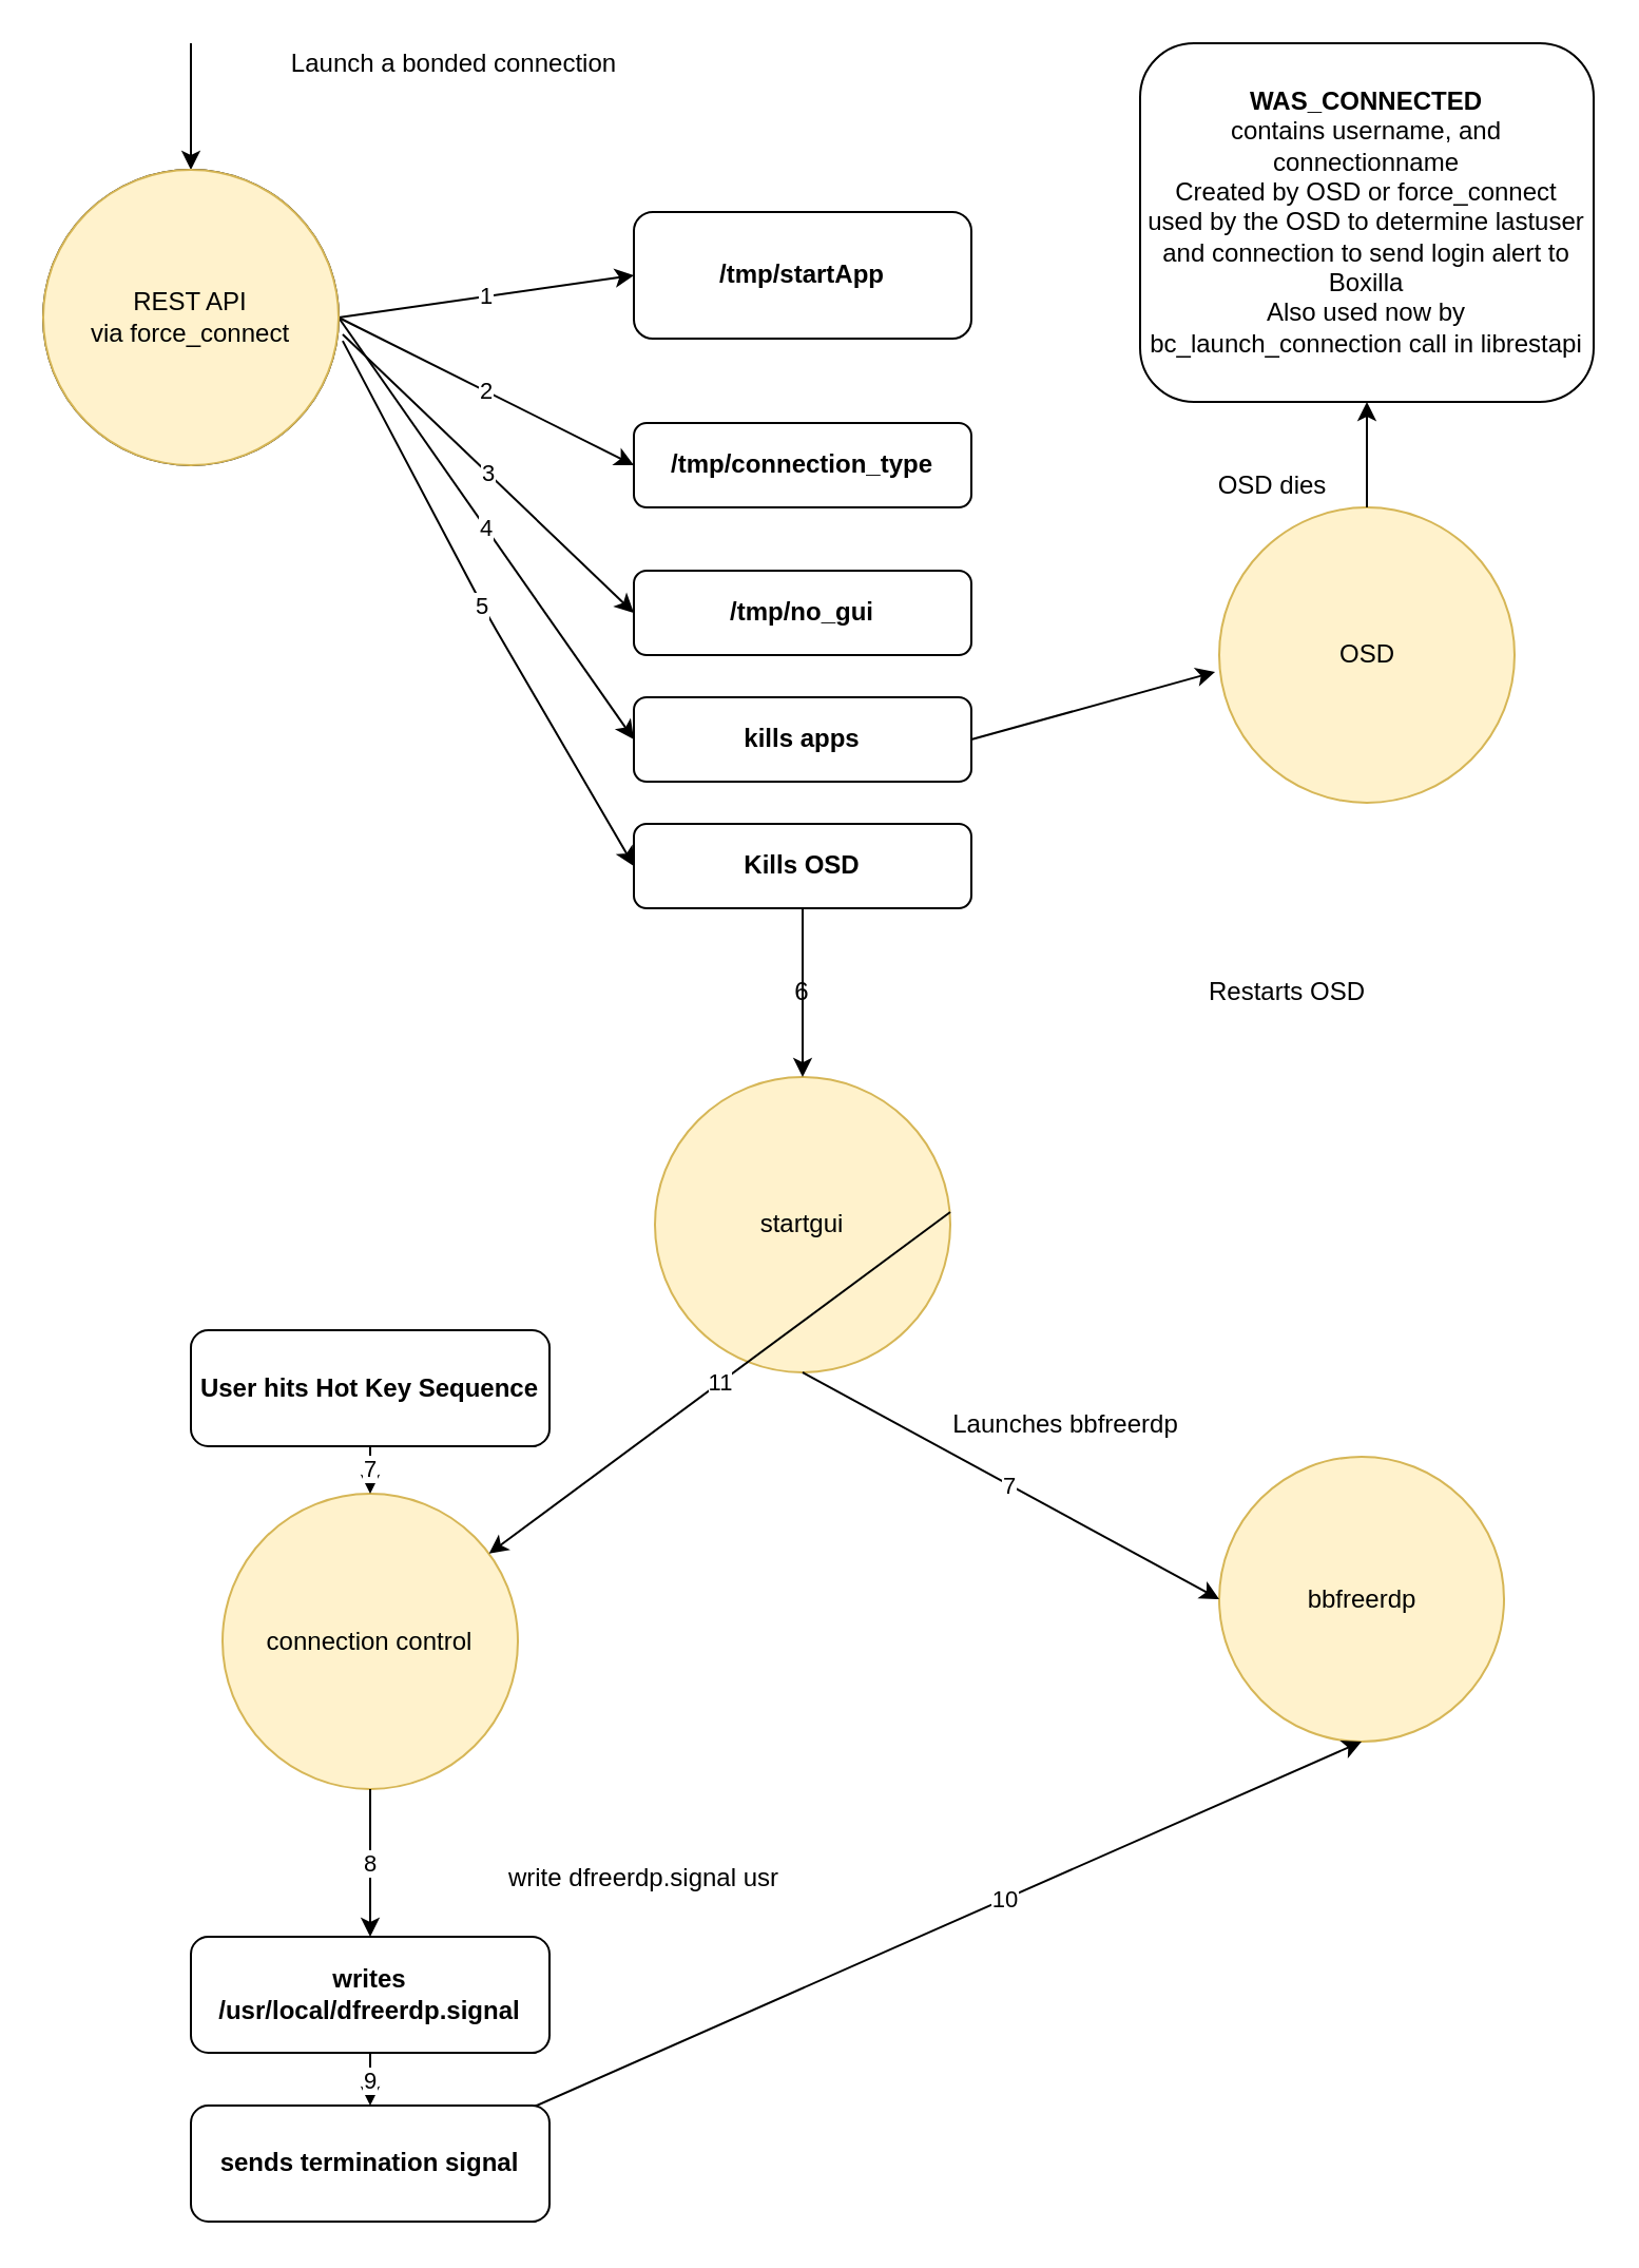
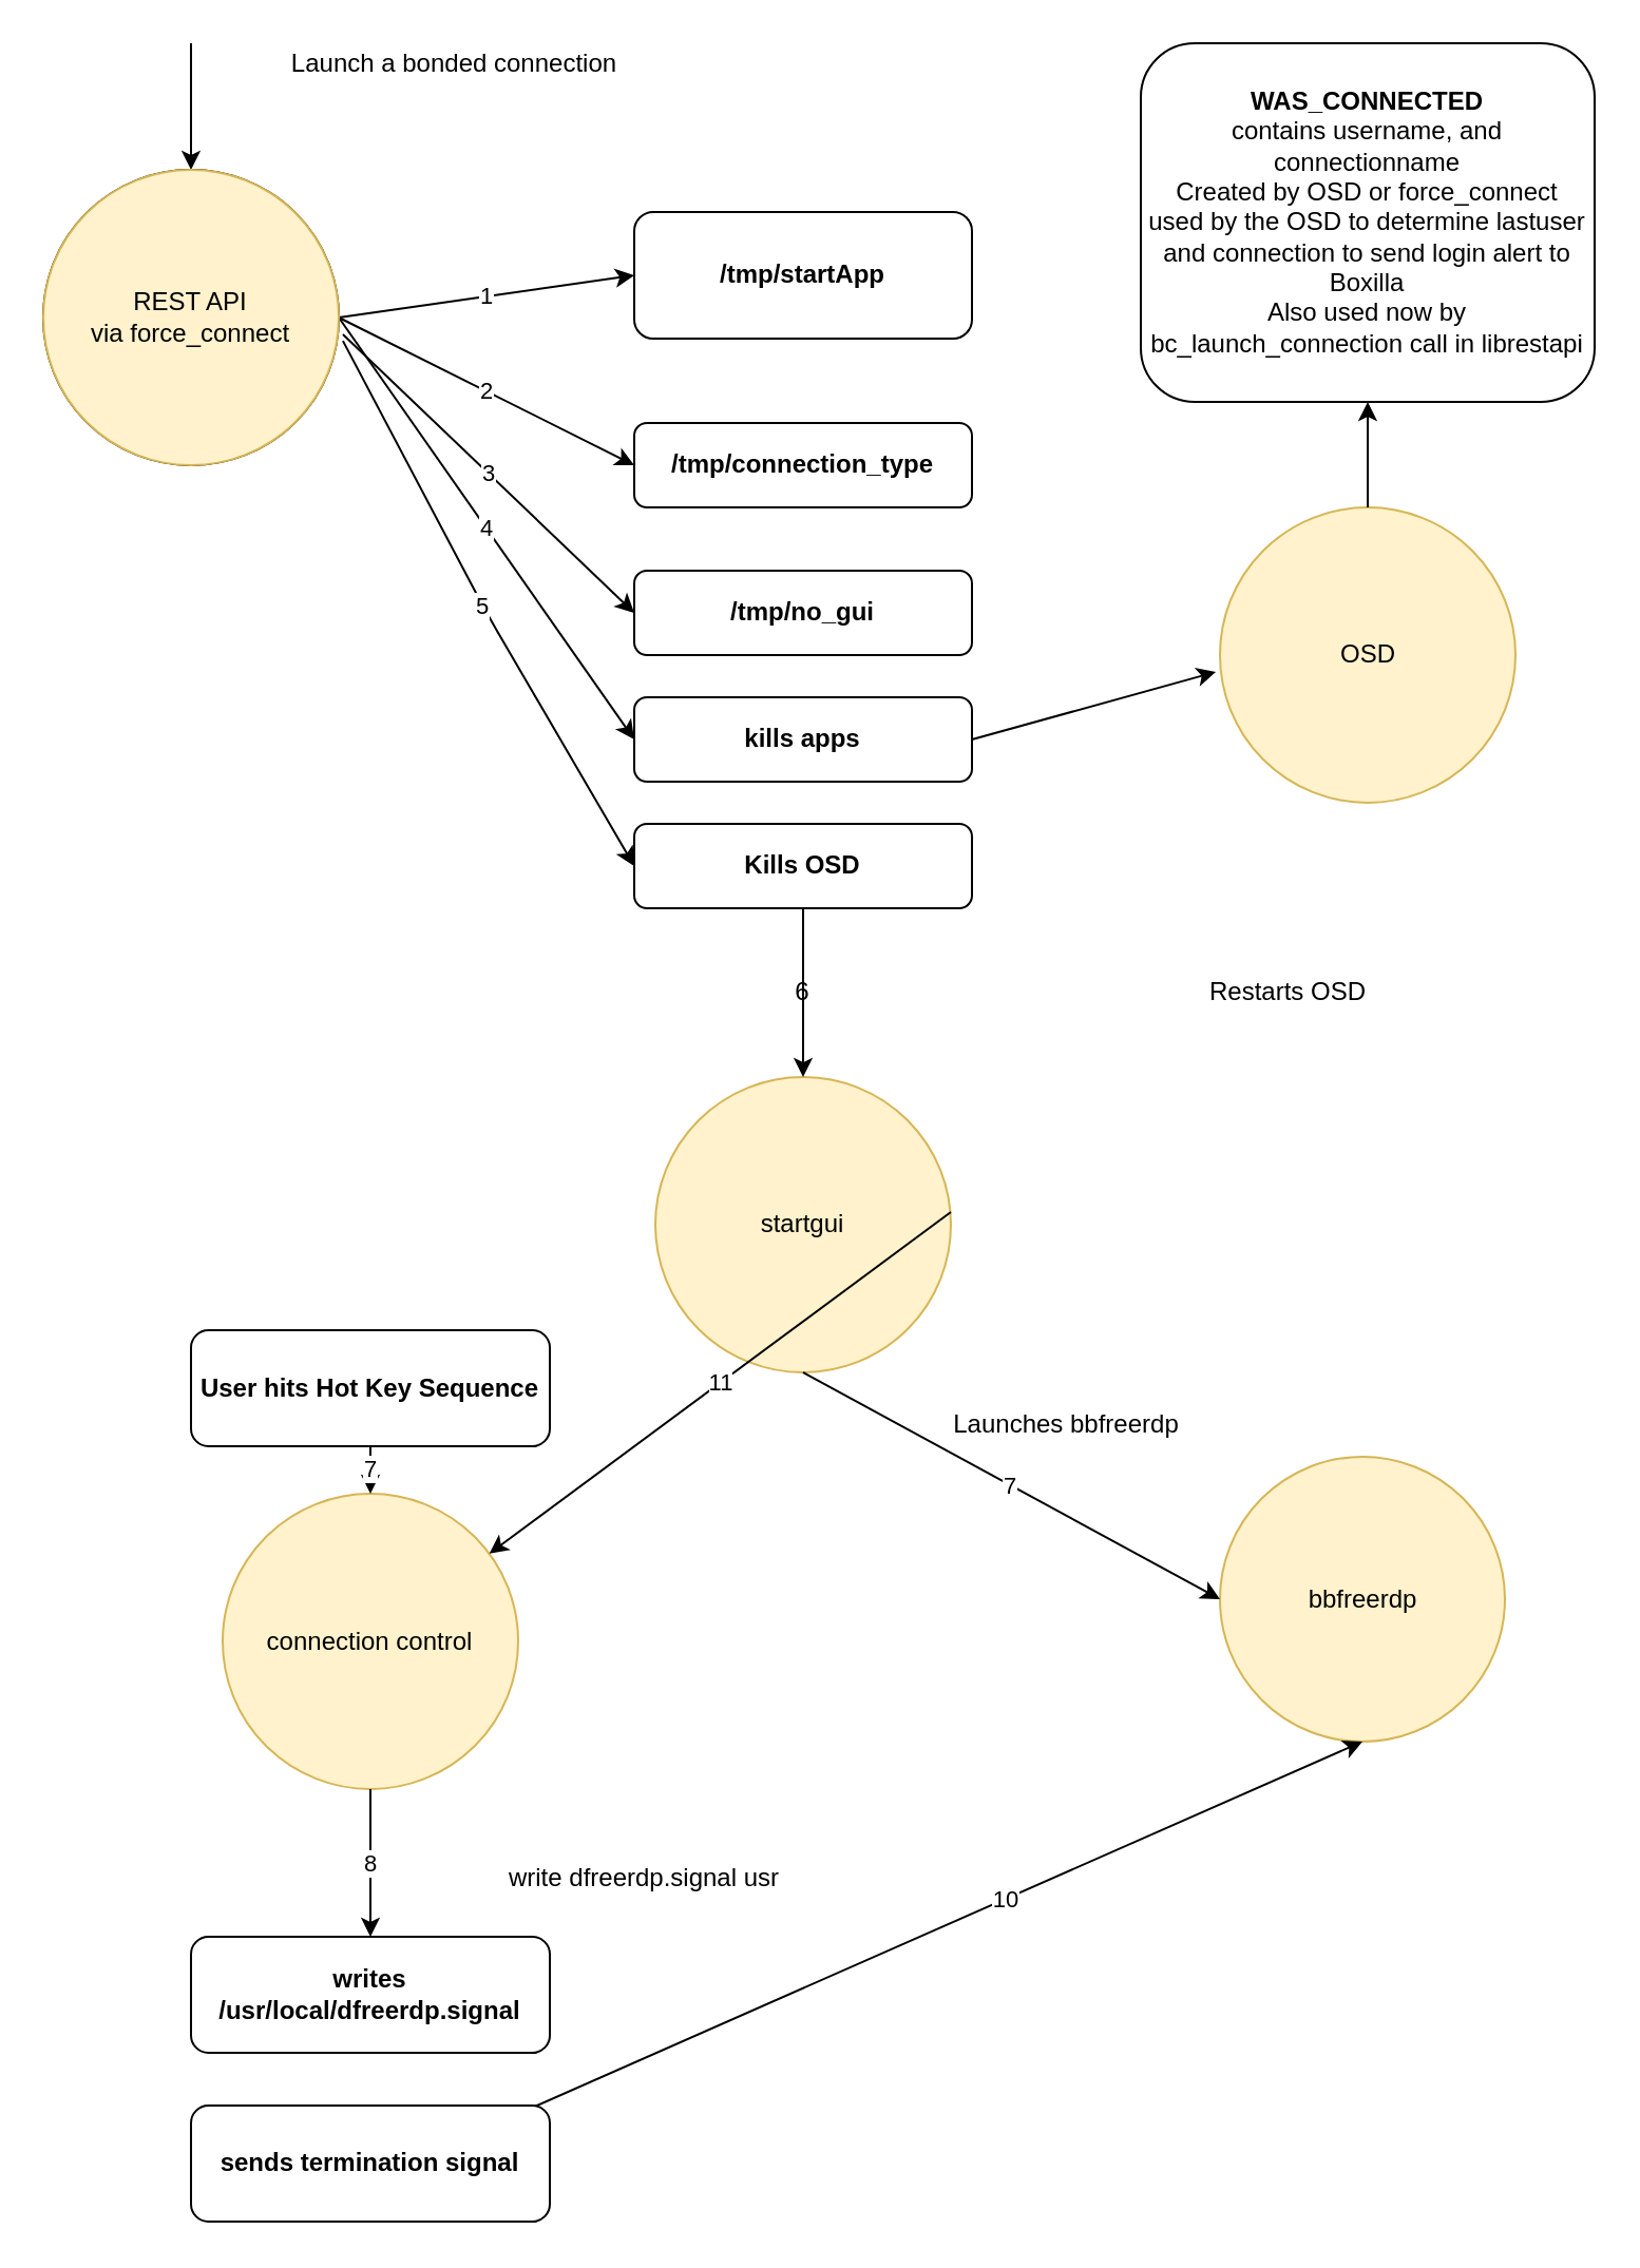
  <mxCell id="0" />
  <mxCell id="1" parent="0" />
  <mxCell id="2" value="connection control" style="ellipse;whiteSpace=wrap;html=1;aspect=fixed;fillColor=#fff2cc;strokeColor=#d6b656;" parent="1" vertex="1"><mxGeometry x="105" y="707.5" width="140" height="140" as="geometry" /></mxCell>
  <mxCell id="3" value="bbfreerdp" style="ellipse;whiteSpace=wrap;html=1;aspect=fixed;fillColor=#fff2cc;strokeColor=#d6b656;" parent="1" vertex="1"><mxGeometry x="577.5" y="690" width="135" height="135" as="geometry" /></mxCell>
  <mxCell id="4" value="startgui" style="ellipse;whiteSpace=wrap;html=1;aspect=fixed;fillColor=#fff2cc;strokeColor=#d6b656;" parent="1" vertex="1"><mxGeometry x="310" y="510" width="140" height="140" as="geometry" /></mxCell>
  <mxCell id="5" value="OSD" style="ellipse;whiteSpace=wrap;html=1;aspect=fixed;fillColor=#fff2cc;strokeColor=#d6b656;" parent="1" vertex="1"><mxGeometry x="577.5" y="240" width="140" height="140" as="geometry" /></mxCell>
  <mxCell id="6" value="&lt;b&gt;writes /usr/local/dfreerdp.signal&lt;/b&gt;" style="rounded=1;whiteSpace=wrap;html=1;" parent="1" vertex="1"><mxGeometry x="90" y="917.5" width="170" height="55" as="geometry" /></mxCell>
  <mxCell id="7" value="&lt;b&gt;/tmp/connection_type&lt;/b&gt;" style="rounded=1;whiteSpace=wrap;html=1;" parent="1" vertex="1"><mxGeometry x="300" y="200" width="160" height="40" as="geometry" /></mxCell>
  <mxCell id="8" style="edgeStyle=orthogonalEdgeStyle;rounded=0;orthogonalLoop=1;jettySize=auto;html=1;entryX=0.5;entryY=0;entryDx=0;entryDy=0;" parent="1" target="9" edge="1"><mxGeometry relative="1" as="geometry"><mxPoint x="160" y="60" as="targetPoint" /><mxPoint x="90" y="20" as="sourcePoint" /><Array as="points"><mxPoint x="90" y="20" /></Array></mxGeometry></mxCell>
  <mxCell id="9" value="REST API&lt;br&gt;via force_connect" style="ellipse;whiteSpace=wrap;html=1;aspect=fixed;" parent="1" vertex="1"><mxGeometry x="20" y="80" width="140" height="140" as="geometry" /></mxCell>
  <mxCell id="10" value="&lt;b&gt;WAS_CONNECTED&lt;/b&gt;&lt;br&gt;contains username, and connectionname&lt;br&gt;Created by OSD or force_connect&lt;br&gt;used by the OSD to determine lastuser and connection to send login alert to Boxilla&lt;br&gt;Also used now by bc_launch_connection call in librestapi" style="rounded=1;whiteSpace=wrap;html=1;" parent="1" vertex="1"><mxGeometry x="540" y="20" width="215" height="170" as="geometry" /></mxCell>
  <mxCell id="11" value="1" style="endArrow=classic;html=1;exitX=1;exitY=0.5;exitDx=0;exitDy=0;entryX=0;entryY=0.5;entryDx=0;entryDy=0;" parent="1" source="9" target="13" edge="1"><mxGeometry width="50" height="50" relative="1" as="geometry"><mxPoint x="390" y="460" as="sourcePoint" /><mxPoint x="440" y="410" as="targetPoint" /></mxGeometry></mxCell>
  <mxCell id="12" value="Launch a bonded connection&lt;br&gt;" style="text;html=1;strokeColor=none;fillColor=none;align=center;verticalAlign=middle;whiteSpace=wrap;rounded=0;" parent="1" vertex="1"><mxGeometry x="100" y="20" width="230" height="20" as="geometry" /></mxCell>
  <mxCell id="13" value="&lt;b&gt;/tmp/startApp&lt;/b&gt;" style="rounded=1;whiteSpace=wrap;html=1;" parent="1" vertex="1"><mxGeometry x="300" y="100" width="160" height="60" as="geometry" /></mxCell>
  <mxCell id="14" value="2" style="endArrow=classic;html=1;exitX=1;exitY=0.5;exitDx=0;exitDy=0;entryX=0;entryY=0.5;entryDx=0;entryDy=0;" parent="1" source="9" target="7" edge="1"><mxGeometry width="50" height="50" relative="1" as="geometry"><mxPoint x="390" y="440" as="sourcePoint" /><mxPoint x="440" y="390" as="targetPoint" /></mxGeometry></mxCell>
  <mxCell id="15" value="&lt;b&gt;/tmp/no_gui&lt;/b&gt;" style="rounded=1;whiteSpace=wrap;html=1;" parent="1" vertex="1"><mxGeometry x="300" y="270" width="160" height="40" as="geometry" /></mxCell>
  <mxCell id="16" value="3" style="endArrow=classic;html=1;exitX=1.014;exitY=0.557;exitDx=0;exitDy=0;exitPerimeter=0;entryX=0;entryY=0.5;entryDx=0;entryDy=0;" parent="1" source="9" target="15" edge="1"><mxGeometry width="50" height="50" relative="1" as="geometry"><mxPoint x="390" y="420" as="sourcePoint" /><mxPoint x="440" y="370" as="targetPoint" /></mxGeometry></mxCell>
  <mxCell id="17" value="&lt;b&gt;kills apps&lt;/b&gt;" style="rounded=1;whiteSpace=wrap;html=1;" parent="1" vertex="1"><mxGeometry x="300" y="330" width="160" height="40" as="geometry" /></mxCell>
  <mxCell id="18" value="&lt;b&gt;Kills OSD&lt;/b&gt;" style="rounded=1;whiteSpace=wrap;html=1;" parent="1" vertex="1"><mxGeometry x="300" y="390" width="160" height="40" as="geometry" /></mxCell>
  <mxCell id="19" value="4" style="endArrow=classic;html=1;entryX=0;entryY=0.5;entryDx=0;entryDy=0;" parent="1" target="17" edge="1"><mxGeometry width="50" height="50" relative="1" as="geometry"><mxPoint x="160" y="150" as="sourcePoint" /><mxPoint x="440" y="370" as="targetPoint" /></mxGeometry></mxCell>
  <mxCell id="20" value="5" style="endArrow=classic;html=1;exitX=1.014;exitY=0.579;exitDx=0;exitDy=0;exitPerimeter=0;entryX=0;entryY=0.5;entryDx=0;entryDy=0;" parent="1" source="9" target="18" edge="1"><mxGeometry width="50" height="50" relative="1" as="geometry"><mxPoint x="390" y="420" as="sourcePoint" /><mxPoint x="440" y="370" as="targetPoint" /><Array as="points"><mxPoint x="230" y="290" /></Array></mxGeometry></mxCell>
  <mxCell id="21" value="" style="endArrow=classic;html=1;entryX=0.5;entryY=0;entryDx=0;entryDy=0;exitX=0.5;exitY=1;exitDx=0;exitDy=0;" parent="1" source="18" target="4" edge="1"><mxGeometry width="50" height="50" relative="1" as="geometry"><mxPoint x="390" y="520" as="sourcePoint" /><mxPoint x="440" y="470" as="targetPoint" /></mxGeometry></mxCell>
  <mxCell id="22" value="6" style="text;html=1;strokeColor=none;fillColor=none;align=center;verticalAlign=middle;whiteSpace=wrap;rounded=0;" parent="1" vertex="1"><mxGeometry x="265" y="460" width="230" height="20" as="geometry" /></mxCell>
  <mxCell id="23" value="" style="endArrow=classic;html=1;entryX=-0.014;entryY=0.557;entryDx=0;entryDy=0;entryPerimeter=0;exitX=1;exitY=0.5;exitDx=0;exitDy=0;" parent="1" source="17" target="5" edge="1"><mxGeometry width="50" height="50" relative="1" as="geometry"><mxPoint x="390" y="520" as="sourcePoint" /><mxPoint x="440" y="470" as="targetPoint" /></mxGeometry></mxCell>
- <mxCell id="24" value="OSD dies" style="text;html=1;strokeColor=none;fillColor=none;align=center;verticalAlign=middle;whiteSpace=wrap;rounded=0;" parent="1" vertex="1"><mxGeometry x="487.5" y="220" width="230" height="20" as="geometry" /></mxCell>
  <mxCell id="25" value="7" style="endArrow=classic;html=1;entryX=0;entryY=0.5;entryDx=0;entryDy=0;exitX=0.5;exitY=1;exitDx=0;exitDy=0;" parent="1" source="4" target="3" edge="1"><mxGeometry width="50" height="50" relative="1" as="geometry"><mxPoint x="390" y="520" as="sourcePoint" /><mxPoint x="440" y="470" as="targetPoint" /></mxGeometry></mxCell>
  <mxCell id="26" value="Launches bbfreerdp" style="text;html=1;strokeColor=none;fillColor=none;align=center;verticalAlign=middle;whiteSpace=wrap;rounded=0;" parent="1" vertex="1"><mxGeometry x="390" y="665" width="230" height="20" as="geometry" /></mxCell>
  <mxCell id="27" value="" style="endArrow=classic;html=1;entryX=0.5;entryY=1;entryDx=0;entryDy=0;exitX=0.5;exitY=0;exitDx=0;exitDy=0;" parent="1" source="5" target="10" edge="1"><mxGeometry width="50" height="50" relative="1" as="geometry"><mxPoint x="390" y="430" as="sourcePoint" /><mxPoint x="440" y="380" as="targetPoint" /></mxGeometry></mxCell>
  <mxCell id="28" value="" style="endArrow=classic;html=1;entryX=0.5;entryY=1;entryDx=0;entryDy=0;exitX=0;exitY=0.5;exitDx=0;exitDy=0;" parent="1" source="32" target="3" edge="1"><mxGeometry width="50" height="50" relative="1" as="geometry"><mxPoint x="450" y="920" as="sourcePoint" /><mxPoint x="440" y="380" as="targetPoint" /><Array as="points"><mxPoint x="230" y="1008" /></Array></mxGeometry></mxCell>
  <mxCell id="29" value="10" style="edgeLabel;html=1;align=center;verticalAlign=middle;resizable=0;points=[];" vertex="1" connectable="0" parent="28"><mxGeometry x="0.375" relative="1" as="geometry"><mxPoint as="offset" /></mxGeometry></mxCell>
  <mxCell id="30" value="8" style="endArrow=classic;html=1;entryX=0.5;entryY=0;entryDx=0;entryDy=0;exitX=0.5;exitY=1;exitDx=0;exitDy=0;" parent="1" source="2" target="6" edge="1"><mxGeometry width="50" height="50" relative="1" as="geometry"><mxPoint x="25" y="747.5" as="sourcePoint" /><mxPoint x="75" y="697.5" as="targetPoint" /></mxGeometry></mxCell>
  <mxCell id="31" value="write dfreerdp.signal usr" style="text;html=1;strokeColor=none;fillColor=none;align=center;verticalAlign=middle;whiteSpace=wrap;rounded=0;" parent="1" vertex="1"><mxGeometry x="190" y="880" width="230" height="20" as="geometry" /></mxCell>
  <mxCell id="32" value="&lt;b&gt;sends termination signal&lt;/b&gt;" style="rounded=1;whiteSpace=wrap;html=1;" parent="1" vertex="1"><mxGeometry x="90" y="997.5" width="170" height="55" as="geometry" /></mxCell>
- <mxCell id="33" value="9" style="endArrow=classic;html=1;entryX=0.5;entryY=0;entryDx=0;entryDy=0;exitX=0.5;exitY=1;exitDx=0;exitDy=0;" parent="1" source="6" target="32" edge="1"><mxGeometry width="50" height="50" relative="1" as="geometry"><mxPoint x="185" y="857.5" as="sourcePoint" /><mxPoint x="185" y="927.5" as="targetPoint" /></mxGeometry></mxCell>
  <mxCell id="34" value="&lt;b&gt;User hits Hot Key Sequence&lt;/b&gt;" style="rounded=1;whiteSpace=wrap;html=1;" parent="1" vertex="1"><mxGeometry x="90" y="630" width="170" height="55" as="geometry" /></mxCell>
  <mxCell id="35" value="7" style="endArrow=classic;html=1;entryX=0.5;entryY=0;entryDx=0;entryDy=0;exitX=0.5;exitY=1;exitDx=0;exitDy=0;" parent="1" source="34" target="2" edge="1"><mxGeometry width="50" height="50" relative="1" as="geometry"><mxPoint x="185" y="857.5" as="sourcePoint" /><mxPoint x="185" y="927.5" as="targetPoint" /></mxGeometry></mxCell>
  <mxCell id="36" value="11" style="endArrow=classic;html=1;exitX=1;exitY=0.457;exitDx=0;exitDy=0;exitPerimeter=0;" edge="1" parent="1" source="4" target="2"><mxGeometry width="50" height="50" relative="1" as="geometry"><mxPoint x="390" y="450" as="sourcePoint" /><mxPoint x="440" y="400" as="targetPoint" /></mxGeometry></mxCell>
  <mxCell id="37" value="Restarts OSD" style="text;html=1;strokeColor=none;fillColor=none;align=center;verticalAlign=middle;whiteSpace=wrap;rounded=0;" vertex="1" parent="1"><mxGeometry x="495" y="460" width="230" height="20" as="geometry" /></mxCell>
  <mxCell id="38" value="REST API&lt;br&gt;via force_connect" style="ellipse;whiteSpace=wrap;html=1;aspect=fixed;fillColor=#fff2cc;strokeColor=#d6b656;" vertex="1" parent="1"><mxGeometry x="20" y="80" width="140" height="140" as="geometry" /></mxCell>
